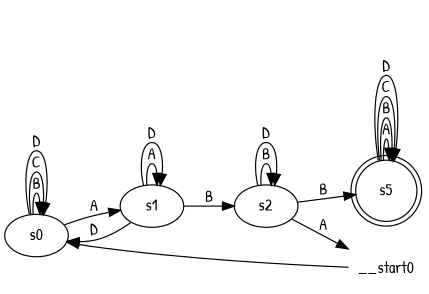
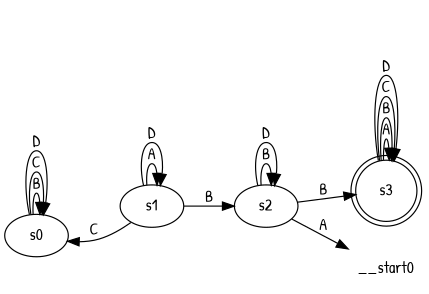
  digraph {
    fontname="Patrick Hand"
    rankdir=LR
    node [fontname="Patrick Hand"]
    edge [fontname="Patrick Hand"]
    n1 [label=s0]
    n2 [label=s1]
    n3 [label=s2]
-   n4 [label=s5 shape=doublecircle]
+   n4 [label=s3 shape=doublecircle]
    __start0 [shape=none]
    n1 -> n1 [label=B]
    n1 -> n1 [label=C]
    n1 -> n1 [label=D]
-   n1 -> n2 [label=A]
-   n2 -> n1 [label=D]
+   n2 -> n1 [label=C]
    n2 -> n2 [label=A]
    n2 -> n2 [label=D]
    n2 -> n3 [label=B]
    n3 -> n3 [label=B]
    n3 -> n3 [label=D]
    n3 -> n4 [label=B]
    n3 -> __start0 [label=A]
    n4 -> n4 [label=A]
    n4 -> n4 [label=B]
    n4 -> n4 [label=C]
    n4 -> n4 [label=D]
-   __start0 -> n1
  }
